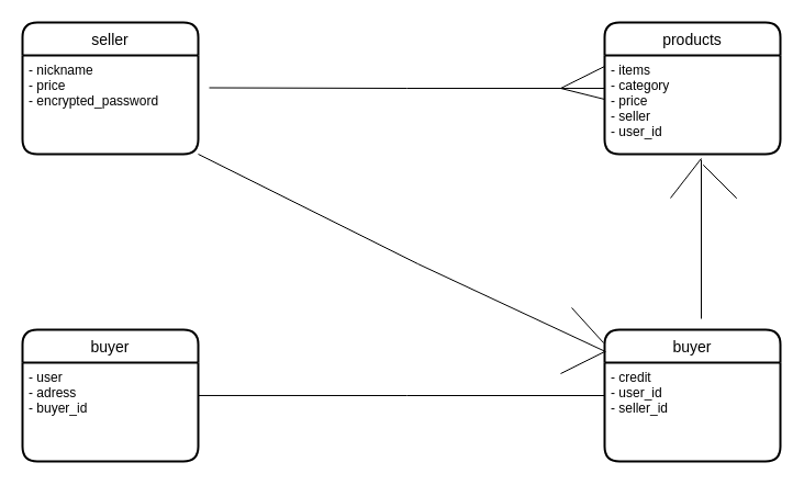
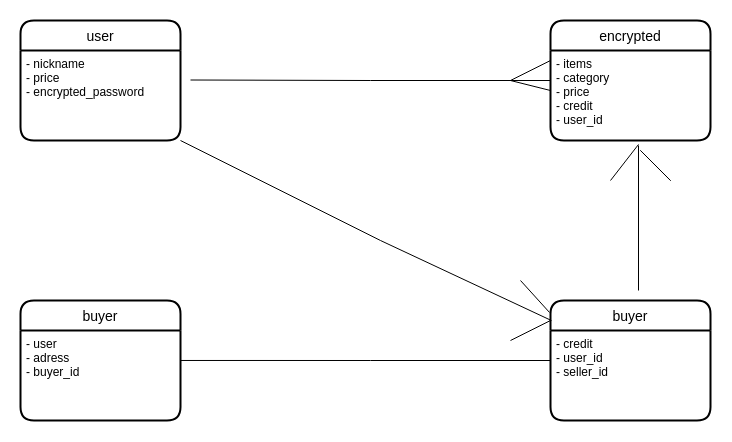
  <mxCell id="0" />
  <mxCell id="1" parent="0" />
- <mxCell id="2" value="seller" style="swimlane;childLayout=stackLayout;horizontal=1;startSize=30;horizontalStack=0;rounded=1;fontSize=14;fontStyle=0;strokeWidth=2;resizeParent=0;resizeLast=1;shadow=0;dashed=0;align=center;" vertex="1" parent="1"><mxGeometry x="20" y="20" width="160" height="120" as="geometry" /></mxCell>
+ <mxCell id="2" value="user" style="swimlane;childLayout=stackLayout;horizontal=1;startSize=30;horizontalStack=0;rounded=1;fontSize=14;fontStyle=0;strokeWidth=2;resizeParent=0;resizeLast=1;shadow=0;dashed=0;align=center;" vertex="1" parent="1"><mxGeometry x="20" y="20" width="160" height="120" as="geometry" /></mxCell>
  <mxCell id="3" value="- nickname&#10;- price&#10;- encrypted_password" style="align=left;strokeColor=none;fillColor=none;spacingLeft=4;fontSize=12;verticalAlign=top;resizable=0;rotatable=0;part=1;" vertex="1" parent="2"><mxGeometry y="30" width="160" height="90" as="geometry" /></mxCell>
- <mxCell id="4" value="products" style="swimlane;childLayout=stackLayout;horizontal=1;startSize=30;horizontalStack=0;rounded=1;fontSize=14;fontStyle=0;strokeWidth=2;resizeParent=0;resizeLast=1;shadow=0;dashed=0;align=center;" vertex="1" parent="1"><mxGeometry x="550" y="20" width="160" height="120" as="geometry" /></mxCell>
- <mxCell id="5" value="- items&#10;- category&#10;- price&#10;- seller&#10;- user_id&#10;" style="align=left;strokeColor=none;fillColor=none;spacingLeft=4;fontSize=12;verticalAlign=top;resizable=0;rotatable=0;part=1;" vertex="1" parent="4"><mxGeometry y="30" width="160" height="90" as="geometry" /></mxCell>
+ <mxCell id="4" value="encrypted" style="swimlane;childLayout=stackLayout;horizontal=1;startSize=30;horizontalStack=0;rounded=1;fontSize=14;fontStyle=0;strokeWidth=2;resizeParent=0;resizeLast=1;shadow=0;dashed=0;align=center;" vertex="1" parent="1"><mxGeometry x="550" y="20" width="160" height="120" as="geometry" /></mxCell>
+ <mxCell id="5" value="- items&#10;- category&#10;- price&#10;- credit&#10;- user_id&#10;" style="align=left;strokeColor=none;fillColor=none;spacingLeft=4;fontSize=12;verticalAlign=top;resizable=0;rotatable=0;part=1;" vertex="1" parent="4"><mxGeometry y="30" width="160" height="90" as="geometry" /></mxCell>
  <mxCell id="6" value="buyer" style="swimlane;childLayout=stackLayout;horizontal=1;startSize=30;horizontalStack=0;rounded=1;fontSize=14;fontStyle=0;strokeWidth=2;resizeParent=0;resizeLast=1;shadow=0;dashed=0;align=center;" vertex="1" parent="1"><mxGeometry x="20" y="300" width="160" height="120" as="geometry" /></mxCell>
  <mxCell id="7" value="- user&#10;- adress&#10;- buyer_id" style="align=left;strokeColor=none;fillColor=none;spacingLeft=4;fontSize=12;verticalAlign=top;resizable=0;rotatable=0;part=1;" vertex="1" parent="6"><mxGeometry y="30" width="160" height="90" as="geometry" /></mxCell>
  <mxCell id="8" value="buyer" style="swimlane;childLayout=stackLayout;horizontal=1;startSize=30;horizontalStack=0;rounded=1;fontSize=14;fontStyle=0;strokeWidth=2;resizeParent=0;resizeLast=1;shadow=0;dashed=0;align=center;" vertex="1" parent="1"><mxGeometry x="550" y="300" width="160" height="120" as="geometry" /></mxCell>
  <mxCell id="9" value="- credit&#10;- user_id&#10;- seller_id" style="align=left;strokeColor=none;fillColor=none;spacingLeft=4;fontSize=12;verticalAlign=top;resizable=0;rotatable=0;part=1;" vertex="1" parent="8"><mxGeometry y="30" width="160" height="90" as="geometry" /></mxCell>
  <mxCell id="10" value="" style="endArrow=none;html=1;rounded=0;entryX=0;entryY=0.5;entryDx=0;entryDy=0;" edge="1" parent="1" target="4"><mxGeometry relative="1" as="geometry"><mxPoint x="190" y="79.5" as="sourcePoint" /><mxPoint x="350" y="79.5" as="targetPoint" /><Array as="points"><mxPoint x="370" y="80" /></Array></mxGeometry></mxCell>
  <mxCell id="11" value="" style="endArrow=none;html=1;rounded=0;" edge="1" parent="1"><mxGeometry relative="1" as="geometry"><mxPoint x="510" y="80" as="sourcePoint" /><mxPoint x="550" y="60" as="targetPoint" /></mxGeometry></mxCell>
  <mxCell id="12" value="" style="endArrow=none;html=1;rounded=0;" edge="1" parent="1"><mxGeometry relative="1" as="geometry"><mxPoint x="510" y="80" as="sourcePoint" /><mxPoint x="550" y="90" as="targetPoint" /></mxGeometry></mxCell>
  <mxCell id="13" value="" style="endArrow=none;html=1;rounded=0;entryX=0.006;entryY=0.167;entryDx=0;entryDy=0;entryPerimeter=0;exitX=1;exitY=1;exitDx=0;exitDy=0;" edge="1" parent="1" source="3" target="8"><mxGeometry relative="1" as="geometry"><mxPoint x="190" y="120" as="sourcePoint" /><mxPoint x="570" y="160.5" as="targetPoint" /><Array as="points"><mxPoint x="380" y="240" /></Array></mxGeometry></mxCell>
  <mxCell id="14" value="" style="endArrow=none;html=1;rounded=0;" edge="1" parent="1"><mxGeometry relative="1" as="geometry"><mxPoint x="510" y="340" as="sourcePoint" /><mxPoint x="550" y="320" as="targetPoint" /></mxGeometry></mxCell>
  <mxCell id="15" value="" style="endArrow=none;html=1;rounded=0;entryX=-0.006;entryY=0.1;entryDx=0;entryDy=0;entryPerimeter=0;" edge="1" parent="1" target="8"><mxGeometry relative="1" as="geometry"><mxPoint x="520" y="280" as="sourcePoint" /><mxPoint x="560" y="290" as="targetPoint" /></mxGeometry></mxCell>
  <mxCell id="16" value="" style="endArrow=none;html=1;rounded=0;entryX=0.55;entryY=1.056;entryDx=0;entryDy=0;entryPerimeter=0;" edge="1" parent="1" target="5"><mxGeometry relative="1" as="geometry"><mxPoint x="638" y="290" as="sourcePoint" /><mxPoint x="700" y="220" as="targetPoint" /></mxGeometry></mxCell>
  <mxCell id="17" value="" style="endArrow=none;html=1;rounded=0;exitX=0.55;exitY=1.044;exitDx=0;exitDy=0;exitPerimeter=0;" edge="1" parent="1" source="5"><mxGeometry relative="1" as="geometry"><mxPoint x="640" y="150" as="sourcePoint" /><mxPoint x="610" y="180" as="targetPoint" /><Array as="points"><mxPoint x="638" y="144" /></Array></mxGeometry></mxCell>
  <mxCell id="18" value="" style="endArrow=none;html=1;rounded=0;exitX=0.55;exitY=1.044;exitDx=0;exitDy=0;exitPerimeter=0;" edge="1" parent="1"><mxGeometry relative="1" as="geometry"><mxPoint x="670" y="180" as="sourcePoint" /><mxPoint x="670" y="180" as="targetPoint" /><Array as="points"><mxPoint x="640" y="150" /><mxPoint x="670" y="180.04" /></Array></mxGeometry></mxCell>
  <mxCell id="19" value="" style="endArrow=none;html=1;rounded=0;entryX=0;entryY=0.5;entryDx=0;entryDy=0;exitX=1;exitY=0.333;exitDx=0;exitDy=0;exitPerimeter=0;" edge="1" parent="1" source="7"><mxGeometry relative="1" as="geometry"><mxPoint x="190" y="359.5" as="sourcePoint" /><mxPoint x="550" y="360" as="targetPoint" /><Array as="points"><mxPoint x="370" y="360" /></Array></mxGeometry></mxCell>
